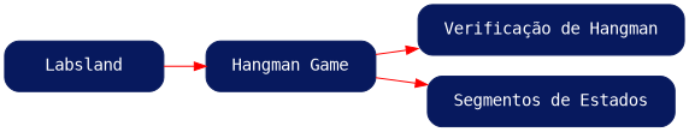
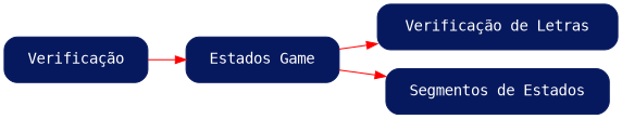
  digraph {
    bgcolor=white
    fontname="DejaVu Sans Mono"
    rankdir=LR
    node [color="#07195E" fontcolor=white fontname="DejaVu Sans Mono" margin="0.3,0.2" shape=box style="rounded,filled"]
    edge [color=red fontname="DejaVu Sans Mono"]
-   Labsland
-   "Hangman Game"
-   "Verificação de Letras" [label="Verificação de Hangman"]
+   Labsland [label="Verificação"]
+   "Hangman Game" [label="Estados Game"]
+   "Verificação de Letras"
    n4 [label="Segmentos de Estados"]
    Labsland -> "Hangman Game"
    "Hangman Game" -> "Verificação de Letras"
    "Hangman Game" -> n4
  }
